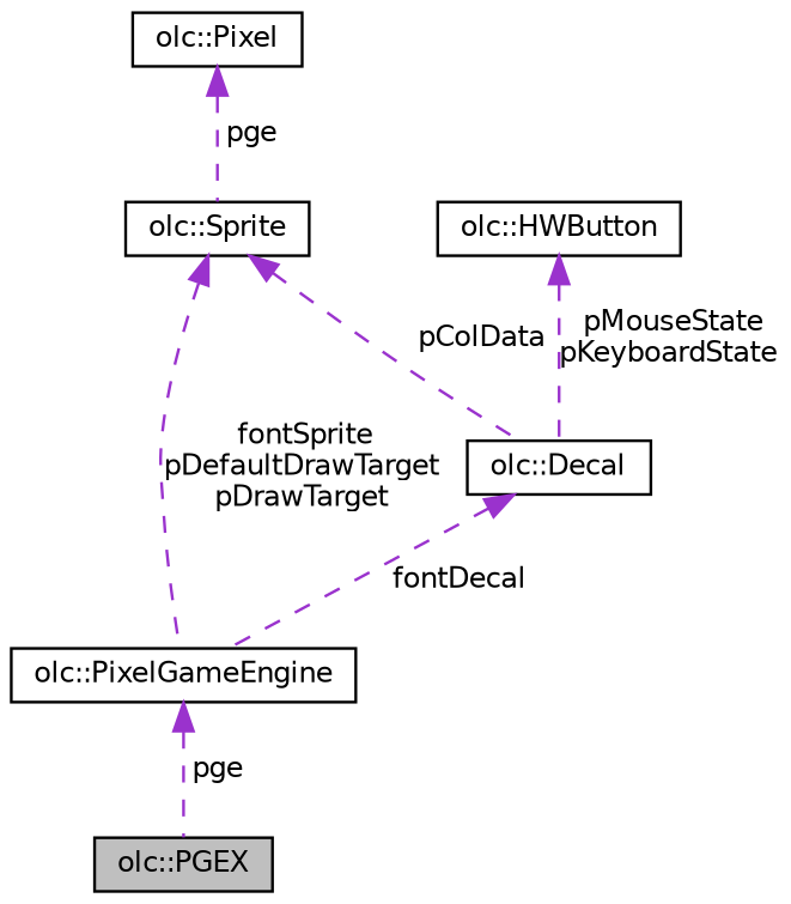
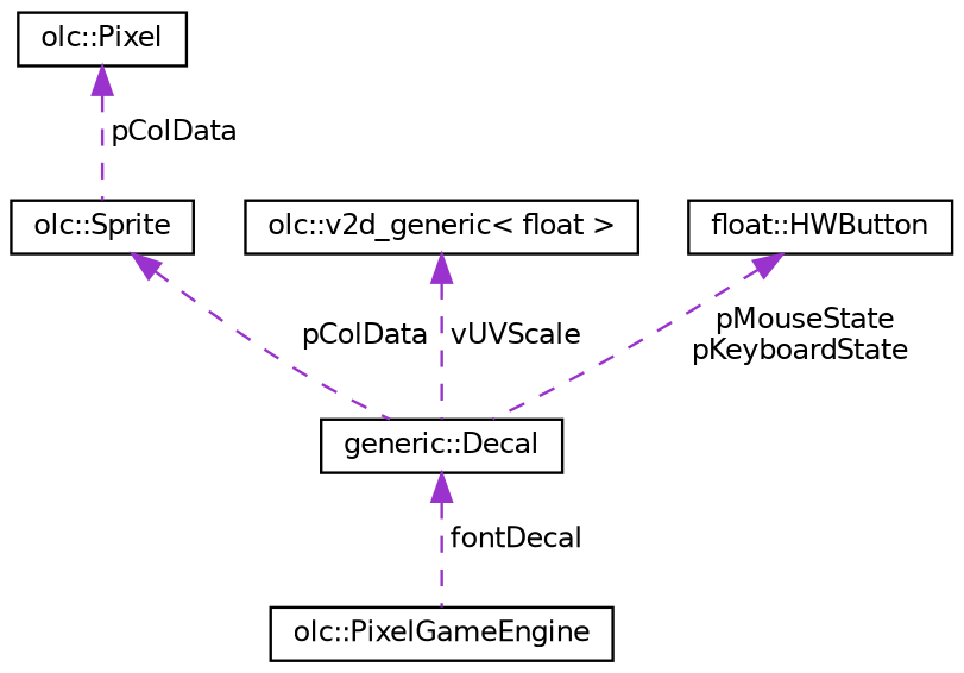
  digraph {
    rankdir=TB
    node [color=black fillcolor=white fontname=Helvetica fontsize=10 shape=record style=filled]
    edge [color=darkorchid3 dir=back fontname=Helvetica fontsize=10 labelfontname=Helvetica labelfontsize=10 style=dashed]
-   n1 [fillcolor=grey75 fontcolor=black height=0.2 label="olc::PGEX" width=0.4]
    n2 [height=0.2 label="olc::PixelGameEngine" width=0.4]
-   n3 [height=0.2 label="olc::Decal" width=0.4]
+   n3 [height=0.2 label="generic::Decal" width=0.4]
    n4 [height=0.2 label="olc::Sprite" width=0.4]
    n5 [height=0.2 label="olc::Pixel" width=0.4]
-   n7 [height=0.2 label="olc::HWButton" width=0.4]
-   n2 -> n1 [label=" pge"]
+   n6 [height=0.2 label="olc::v2d_generic\< float \>" width=0.4]
+   n7 [height=0.2 label="float::HWButton" width=0.4]
    n3 -> n2 [label=" fontDecal"]
-   n4 -> n2 [label=" fontSprite\npDefaultDrawTarget\npDrawTarget"]
    n4 -> n3 [label=" pColData"]
-   n5 -> n4 [label=" pge"]
+   n5 -> n4 [label=" pColData"]
+   n6 -> n3 [label=" vUVScale"]
    n7 -> n3 [label=" pMouseState\npKeyboardState"]
  }
